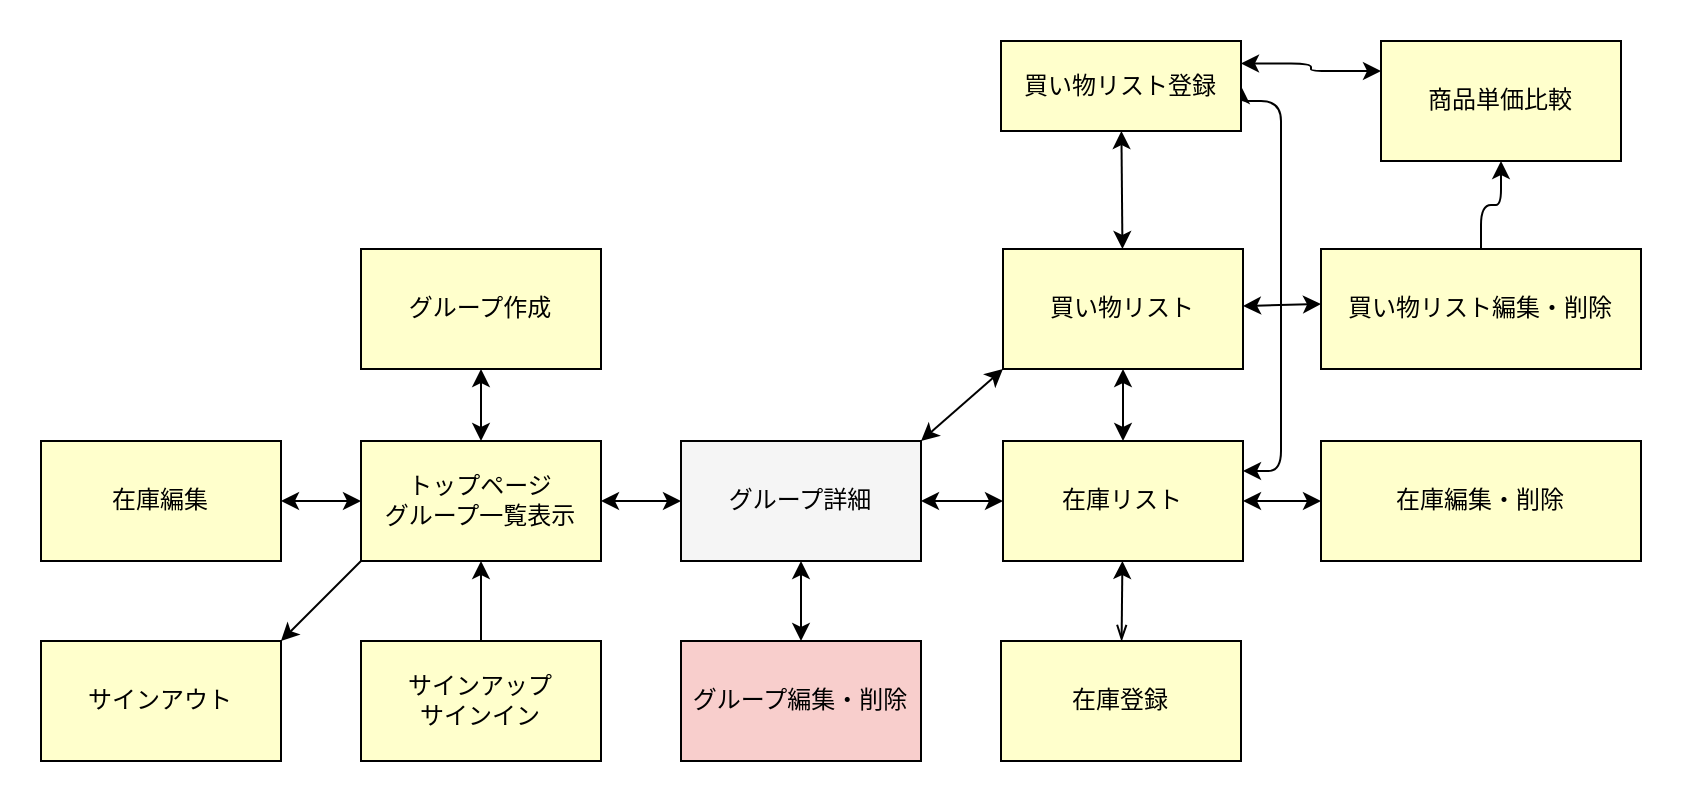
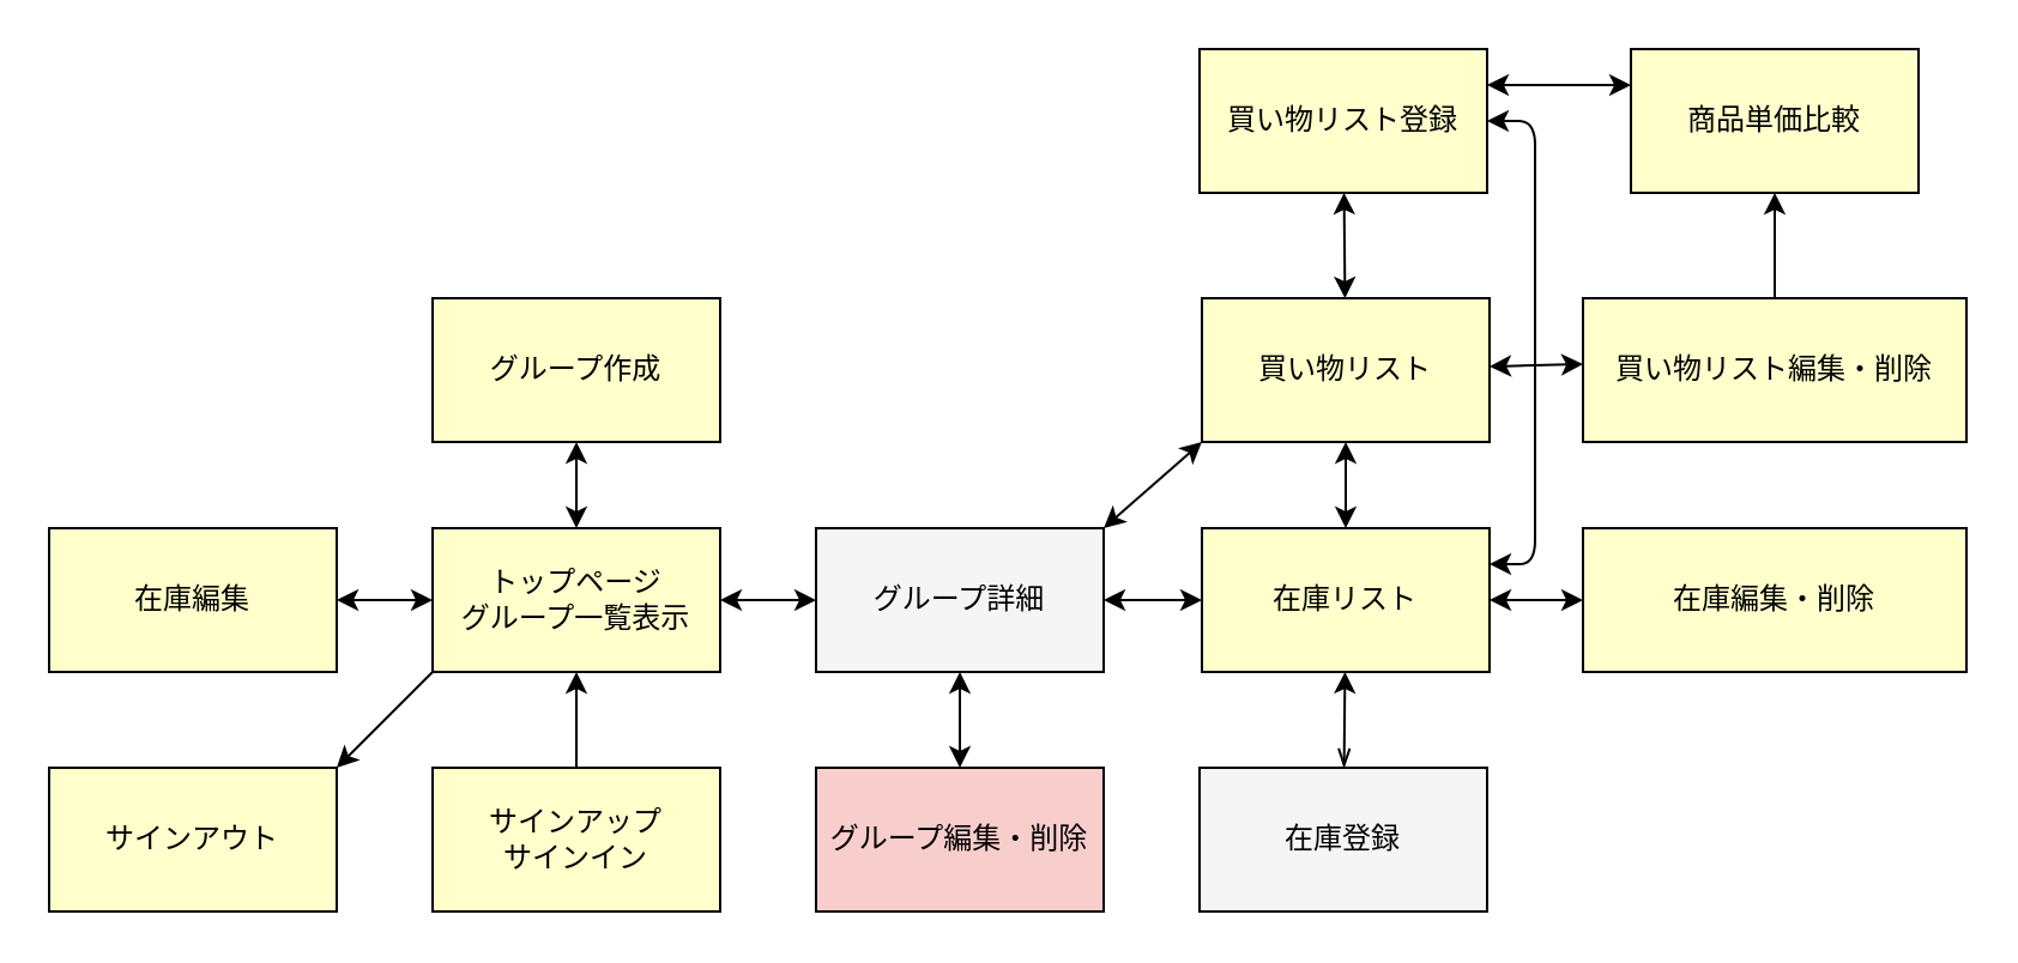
  <mxCell id="0" />
  <mxCell id="1" parent="0" />
  <mxCell id="2" style="edgeStyle=none;html=1;exitX=0;exitY=1;exitDx=0;exitDy=0;entryX=1;entryY=0;entryDx=0;entryDy=0;startArrow=none;startFill=0;endArrow=classic;endFill=1;strokeColor=#000000;fillColor=#FFFFCC;" parent="1" source="5" target="6" edge="1"><mxGeometry relative="1" as="geometry" /></mxCell>
  <mxCell id="3" value="" style="edgeStyle=none;html=1;startArrow=classic;startFill=1;endArrow=classic;endFill=1;strokeColor=#000000;fillColor=#FFFFCC;" parent="1" source="5" target="12" edge="1"><mxGeometry relative="1" as="geometry" /></mxCell>
  <mxCell id="4" value="" style="edgeStyle=none;html=1;startArrow=classic;startFill=1;endArrow=classic;endFill=1;strokeColor=#000000;fillColor=#FFFFCC;" parent="1" source="5" target="31" edge="1"><mxGeometry relative="1" as="geometry" /></mxCell>
  <mxCell id="5" value="トップページ&lt;br&gt;グループ一覧表示" style="rounded=0;whiteSpace=wrap;html=1;strokeColor=#000000;fillColor=#FFFFCC;labelBackgroundColor=none;fontColor=#000000;" parent="1" vertex="1"><mxGeometry x="180" y="220" width="120" height="60" as="geometry" /></mxCell>
  <mxCell id="6" value="サインアウト" style="rounded=0;whiteSpace=wrap;html=1;strokeColor=#000000;fillColor=#FFFFCC;labelBackgroundColor=none;fontColor=#000000;" parent="1" vertex="1"><mxGeometry x="20" y="320" width="120" height="60" as="geometry" /></mxCell>
  <mxCell id="7" value="" style="edgeStyle=none;html=1;startArrow=none;startFill=0;endArrow=classic;endFill=1;strokeColor=#000000;fillColor=#FFFFCC;" parent="1" source="8" target="5" edge="1"><mxGeometry relative="1" as="geometry" /></mxCell>
  <mxCell id="8" value="サインアップ&lt;br&gt;サインイン" style="rounded=0;whiteSpace=wrap;html=1;strokeColor=#000000;fillColor=#FFFFCC;labelBackgroundColor=none;fontColor=#000000;" parent="1" vertex="1"><mxGeometry x="180" y="320" width="120" height="60" as="geometry" /></mxCell>
  <mxCell id="9" value="" style="edgeStyle=none;html=1;startArrow=classic;startFill=1;endArrow=classic;endFill=1;strokeColor=#000000;fillColor=#FFFFCC;" parent="1" source="12" target="16" edge="1"><mxGeometry relative="1" as="geometry" /></mxCell>
  <mxCell id="10" style="edgeStyle=none;html=1;exitX=1;exitY=0;exitDx=0;exitDy=0;startArrow=classic;startFill=1;endArrow=classic;endFill=1;entryX=0;entryY=1;entryDx=0;entryDy=0;strokeColor=#000000;fillColor=#FFFFCC;" parent="1" source="12" target="21" edge="1"><mxGeometry relative="1" as="geometry"><mxPoint x="500" y="160" as="targetPoint" /></mxGeometry></mxCell>
  <mxCell id="11" value="" style="edgeStyle=none;html=1;startArrow=classic;startFill=1;endArrow=classic;endFill=1;strokeColor=#000000;fillColor=#FFFFCC;" parent="1" source="12" target="24" edge="1"><mxGeometry relative="1" as="geometry" /></mxCell>
  <mxCell id="12" value="グループ詳細" style="rounded=0;whiteSpace=wrap;html=1;align=center;spacingLeft=0;strokeColor=#000000;fillColor=#f5f5f5;fontColor=#000000;" parent="1" vertex="1"><mxGeometry x="340" y="220" width="120" height="60" as="geometry" /></mxCell>
  <mxCell id="13" value="" style="edgeStyle=none;html=1;startArrow=classic;startFill=1;endArrow=classic;endFill=1;strokeColor=#000000;fillColor=#FFFFCC;" parent="1" source="16" edge="1"><mxGeometry relative="1" as="geometry"><mxPoint x="660" y="250" as="targetPoint" /></mxGeometry></mxCell>
  <mxCell id="14" value="" style="edgeStyle=none;html=1;startArrow=classic;startFill=1;endArrow=classic;endFill=1;strokeColor=#000000;fillColor=#FFFFCC;" parent="1" source="16" target="21" edge="1"><mxGeometry relative="1" as="geometry" /></mxCell>
  <mxCell id="15" style="edgeStyle=orthogonalEdgeStyle;html=1;exitX=1;exitY=0.25;exitDx=0;exitDy=0;startArrow=classic;startFill=1;endArrow=classic;endFill=1;entryX=1;entryY=0.5;entryDx=0;entryDy=0;strokeColor=#000000;fillColor=#FFFFCC;" parent="1" source="16" target="27" edge="1"><mxGeometry relative="1" as="geometry"><mxPoint x="640" y="60" as="targetPoint" /><Array as="points"><mxPoint x="640" y="235" /><mxPoint x="640" y="50" /></Array></mxGeometry></mxCell>
  <mxCell id="16" value="在庫リスト" style="rounded=0;whiteSpace=wrap;html=1;strokeColor=#000000;fillColor=#FFFFCC;fontColor=#000000;" parent="1" vertex="1"><mxGeometry x="501" y="220" width="120" height="60" as="geometry" /></mxCell>
  <mxCell id="17" value="" style="edgeStyle=none;html=1;startArrow=openThin;startFill=0;endArrow=classic;endFill=1;strokeColor=#000000;fillColor=#FFFFCC;" parent="1" source="18" target="16" edge="1"><mxGeometry relative="1" as="geometry" /></mxCell>
- <mxCell id="18" value="在庫登録" style="rounded=0;whiteSpace=wrap;html=1;strokeColor=#000000;fillColor=#FFFFCC;fontColor=#000000;" parent="1" vertex="1"><mxGeometry x="500" y="320" width="120" height="60" as="geometry" /></mxCell>
+ <mxCell id="18" value="在庫登録" style="rounded=0;whiteSpace=wrap;html=1;strokeColor=#000000;fillColor=#f5f5f5;fontColor=#000000;" parent="1" vertex="1"><mxGeometry x="500" y="320" width="120" height="60" as="geometry" /></mxCell>
  <mxCell id="19" value="" style="edgeStyle=none;html=1;startArrow=classic;startFill=1;endArrow=classic;endFill=1;strokeColor=#000000;fillColor=#FFFFCC;" parent="1" source="21" edge="1"><mxGeometry relative="1" as="geometry"><mxPoint x="660" y="151.509" as="targetPoint" /></mxGeometry></mxCell>
  <mxCell id="20" value="" style="edgeStyle=none;html=1;startArrow=classic;startFill=1;endArrow=classic;endFill=1;strokeColor=#000000;fillColor=#FFFFCC;" parent="1" source="21" target="27" edge="1"><mxGeometry relative="1" as="geometry" /></mxCell>
  <mxCell id="21" value="買い物リスト" style="rounded=0;whiteSpace=wrap;html=1;strokeColor=#000000;fillColor=#FFFFCC;fontColor=#000000;" parent="1" vertex="1"><mxGeometry x="501" y="124" width="120" height="60" as="geometry" /></mxCell>
  <mxCell id="22" value="" style="edgeStyle=none;html=1;startArrow=classic;startFill=1;endArrow=classic;endFill=1;strokeColor=#000000;fillColor=#FFFFCC;" parent="1" source="23" target="5" edge="1"><mxGeometry relative="1" as="geometry" /></mxCell>
  <mxCell id="23" value="&lt;font color=&quot;#000000&quot;&gt;グループ作成&lt;/font&gt;" style="rounded=0;whiteSpace=wrap;html=1;strokeColor=#000000;fillColor=#FFFFCC;" parent="1" vertex="1"><mxGeometry x="180" y="124" width="120" height="60" as="geometry" /></mxCell>
  <mxCell id="24" value="グループ編集・削除" style="rounded=0;whiteSpace=wrap;html=1;strokeColor=#000000;fillColor=#f8cecc;fontColor=#000000;" parent="1" vertex="1"><mxGeometry x="340" y="320" width="120" height="60" as="geometry" /></mxCell>
  <mxCell id="25" value="在庫編集・削除" style="rounded=0;whiteSpace=wrap;html=1;strokeColor=#000000;fillColor=#FFFFCC;fontColor=#000000;" parent="1" vertex="1"><mxGeometry x="660" y="220" width="160" height="60" as="geometry" /></mxCell>
  <mxCell id="26" style="edgeStyle=orthogonalEdgeStyle;html=1;exitX=1;exitY=0.25;exitDx=0;exitDy=0;entryX=0;entryY=0.25;entryDx=0;entryDy=0;startArrow=classic;startFill=1;endArrow=classic;endFill=1;strokeColor=#000000;fillColor=#FFFFCC;" parent="1" source="27" target="30" edge="1"><mxGeometry relative="1" as="geometry" /></mxCell>
- <mxCell id="27" value="買い物リスト登録" style="rounded=0;whiteSpace=wrap;html=1;strokeColor=#000000;fillColor=#FFFFCC;fontColor=#000000;" parent="1" vertex="1"><mxGeometry x="500" y="20" width="120" height="45" as="geometry" /></mxCell>
+ <mxCell id="27" value="買い物リスト登録" style="rounded=0;whiteSpace=wrap;html=1;strokeColor=#000000;fillColor=#FFFFCC;fontColor=#000000;" parent="1" vertex="1"><mxGeometry x="500" y="20" width="120" height="60" as="geometry" /></mxCell>
  <mxCell id="28" value="買い物リスト編集・削除" style="rounded=0;whiteSpace=wrap;html=1;strokeColor=#000000;fillColor=#FFFFCC;fontColor=#000000;" parent="1" vertex="1"><mxGeometry x="660" y="124" width="160" height="60" as="geometry" /></mxCell>
  <mxCell id="29" style="edgeStyle=orthogonalEdgeStyle;html=1;exitX=0.5;exitY=0;exitDx=0;exitDy=0;startArrow=none;startFill=0;endArrow=classic;endFill=1;entryX=0.5;entryY=1;entryDx=0;entryDy=0;strokeColor=#000000;fillColor=#FFFFCC;" parent="1" source="28" target="30" edge="1"><mxGeometry relative="1" as="geometry"><mxPoint x="740" y="120" as="sourcePoint" /></mxGeometry></mxCell>
- <mxCell id="30" value="商品単価比較" style="rounded=0;whiteSpace=wrap;html=1;strokeColor=#000000;fillColor=#FFFFCC;fontColor=#000000;" parent="1" vertex="1"><mxGeometry x="690" y="20" width="120" height="60" as="geometry" /></mxCell>
+ <mxCell id="30" value="商品単価比較" style="rounded=0;whiteSpace=wrap;html=1;strokeColor=#000000;fillColor=#FFFFCC;fontColor=#000000;" parent="1" vertex="1"><mxGeometry x="680" y="20" width="120" height="60" as="geometry" /></mxCell>
  <mxCell id="31" value="在庫編集" style="rounded=0;whiteSpace=wrap;html=1;strokeColor=#000000;fillColor=#FFFFCC;labelBackgroundColor=none;fontColor=#000000;" parent="1" vertex="1"><mxGeometry x="20" y="220" width="120" height="60" as="geometry" /></mxCell>
